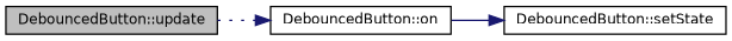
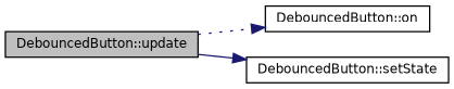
  digraph {
    rankdir=LR
    node [color=black fillcolor=white fontname=Helvetica fontsize=10 shape=record style=filled]
    edge [color=midnightblue fontname=Helvetica fontsize=10 labelfontname=Helvetica labelfontsize=10]
    n1 [fillcolor=grey75 fontcolor=black height=0.2 label="DebouncedButton::update" width=0.4]
    n2 [height=0.2 label="DebouncedButton::on" width=0.4]
    n3 [height=0.2 label="DebouncedButton::setState" width=0.4]
    n1 -> n2 [style=dotted]
-   n2 -> n3 [style=solid]
+   n1 -> n3 [style=solid]
  }
